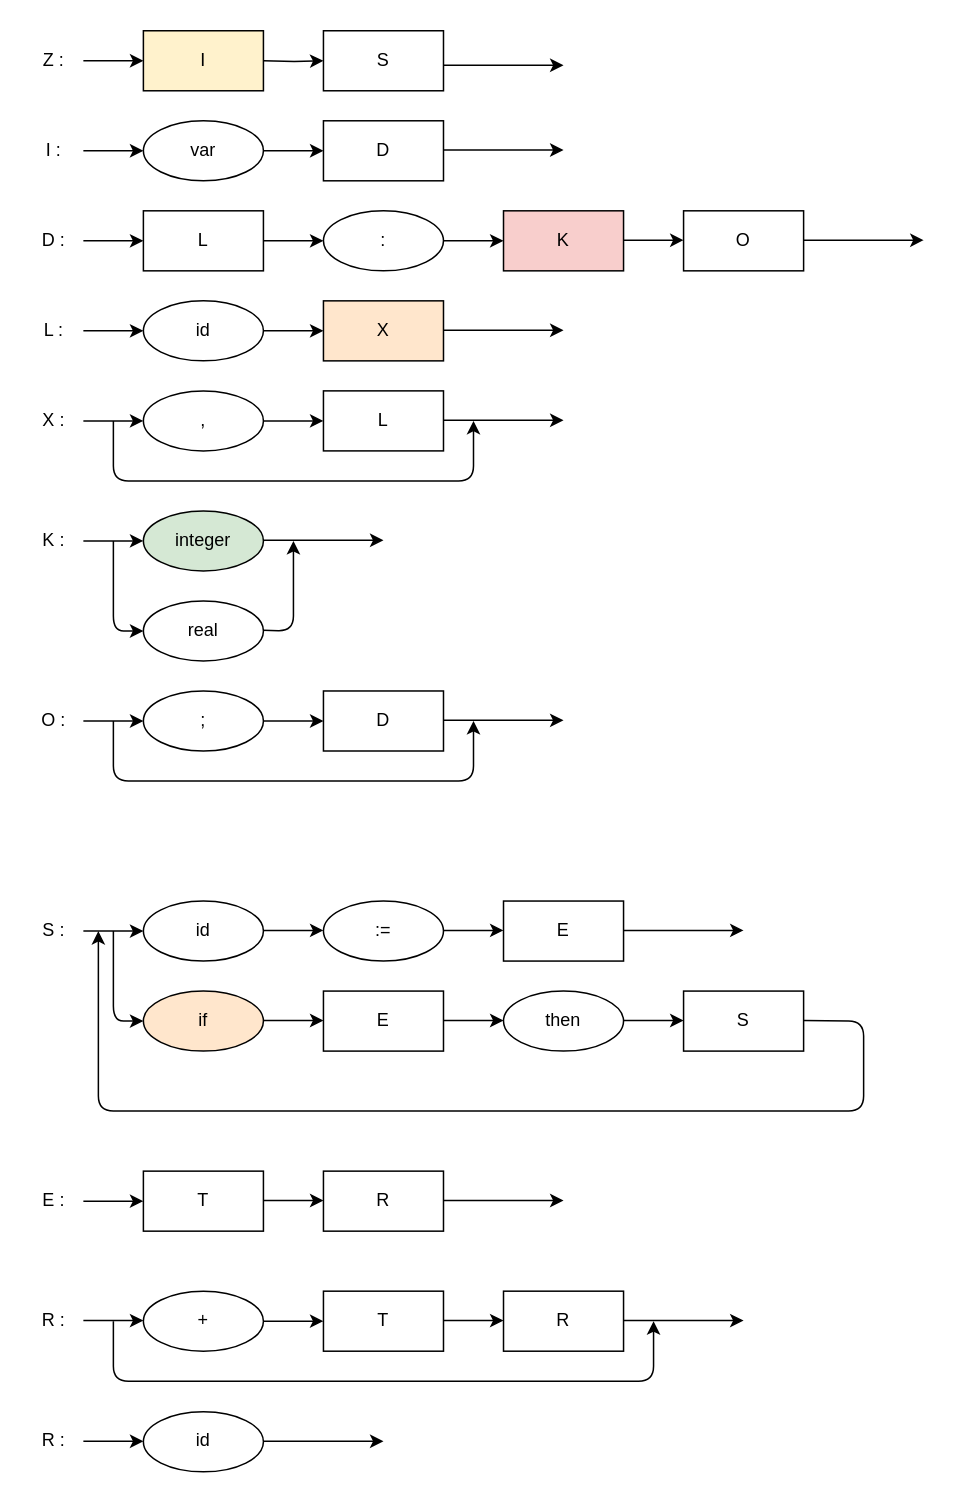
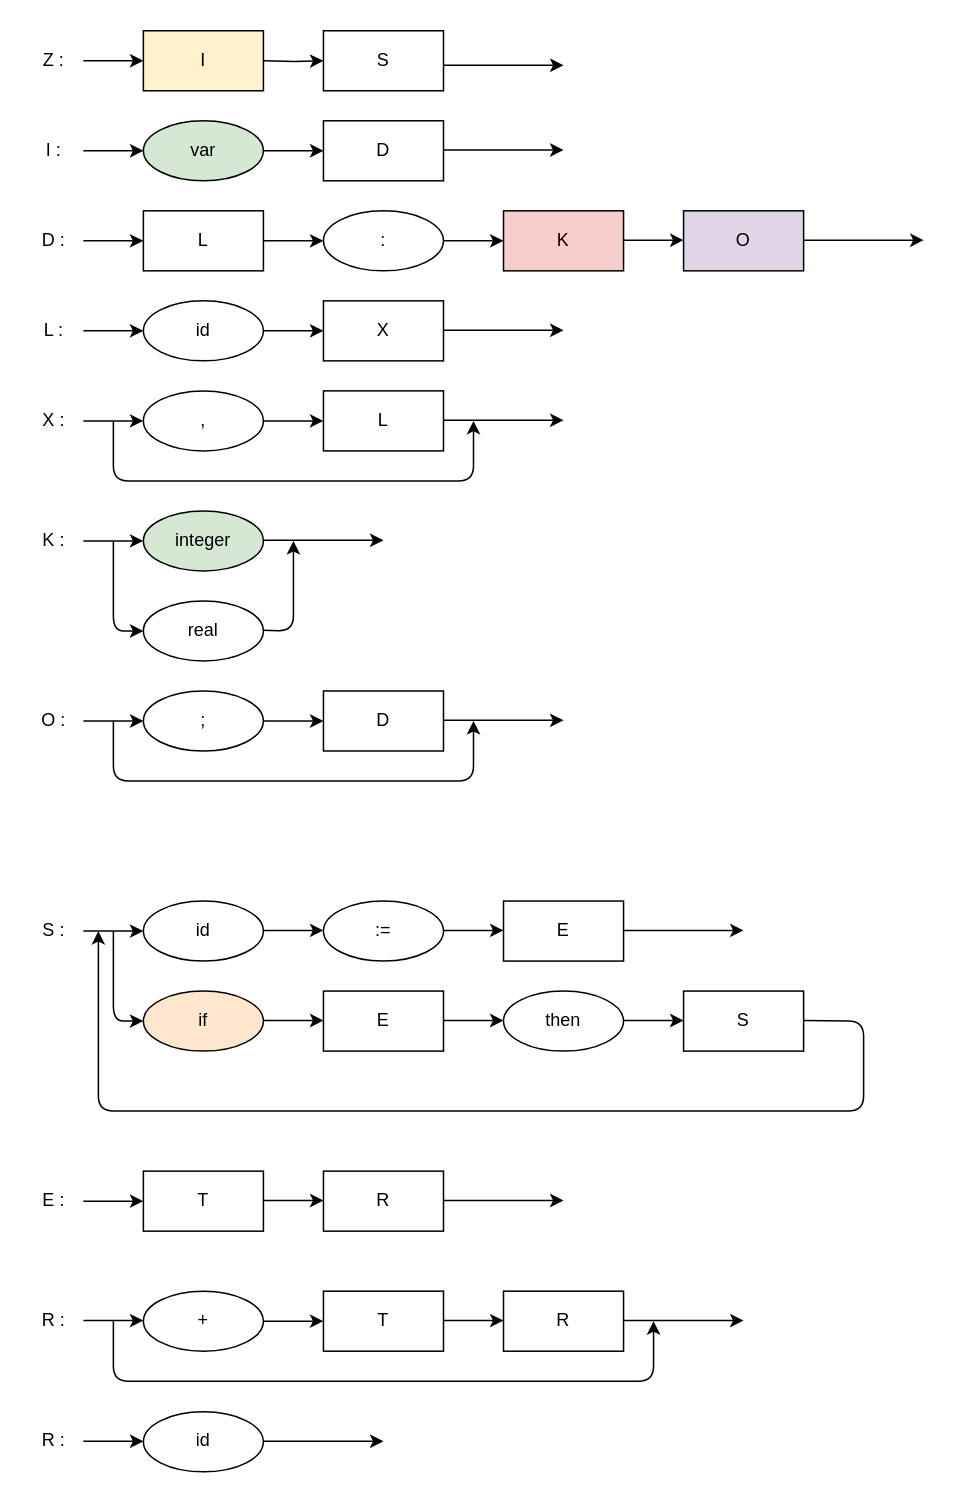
  <mxCell id="0" />
  <mxCell id="1" parent="0" />
  <mxCell id="2" value="" style="edgeStyle=orthogonalEdgeStyle;rounded=0;orthogonalLoop=1;jettySize=auto;html=1;" edge="1" parent="1"><mxGeometry relative="1" as="geometry"><mxPoint x="175" y="40" as="sourcePoint" /><mxPoint x="215" y="40" as="targetPoint" /></mxGeometry></mxCell>
  <mxCell id="3" value="" style="endArrow=classic;html=1;exitX=1;exitY=0.5;exitDx=0;exitDy=0;" edge="1" parent="1"><mxGeometry width="50" height="50" relative="1" as="geometry"><mxPoint x="295" y="43" as="sourcePoint" /><mxPoint x="375" y="43" as="targetPoint" /></mxGeometry></mxCell>
  <mxCell id="4" value="" style="endArrow=classic;html=1;" edge="1" parent="1"><mxGeometry width="50" height="50" relative="1" as="geometry"><mxPoint x="55" y="40" as="sourcePoint" /><mxPoint x="95" y="40" as="targetPoint" /></mxGeometry></mxCell>
  <mxCell id="5" value="Z :" style="text;html=1;align=center;verticalAlign=middle;resizable=0;points=[];autosize=1;" vertex="1" parent="1"><mxGeometry x="20" y="30" width="30" height="20" as="geometry" /></mxCell>
  <mxCell id="6" value="" style="endArrow=classic;html=1;" edge="1" parent="1"><mxGeometry width="50" height="50" relative="1" as="geometry"><mxPoint x="55" y="100" as="sourcePoint" /><mxPoint x="95" y="100" as="targetPoint" /></mxGeometry></mxCell>
  <mxCell id="7" value="I :" style="text;html=1;align=center;verticalAlign=middle;resizable=0;points=[];autosize=1;" vertex="1" parent="1"><mxGeometry x="20" y="90" width="30" height="20" as="geometry" /></mxCell>
  <mxCell id="8" value="I" style="rounded=0;whiteSpace=wrap;html=1;fillColor=#fff2cc;" vertex="1" parent="1"><mxGeometry x="95" y="20" width="80" height="40" as="geometry" /></mxCell>
  <mxCell id="9" value="S" style="rounded=0;whiteSpace=wrap;html=1;" vertex="1" parent="1"><mxGeometry x="215" y="20" width="80" height="40" as="geometry" /></mxCell>
- <mxCell id="10" value="var" style="ellipse;whiteSpace=wrap;html=1;" vertex="1" parent="1"><mxGeometry x="95" y="80" width="80" height="40" as="geometry" /></mxCell>
+ <mxCell id="10" value="var" style="ellipse;whiteSpace=wrap;html=1;fillColor=#d5e8d4;" vertex="1" parent="1"><mxGeometry x="95" y="80" width="80" height="40" as="geometry" /></mxCell>
  <mxCell id="11" value="" style="edgeStyle=orthogonalEdgeStyle;rounded=0;orthogonalLoop=1;jettySize=auto;html=1;entryX=0;entryY=0.5;entryDx=0;entryDy=0;exitX=1;exitY=0.5;exitDx=0;exitDy=0;" edge="1" parent="1" source="10" target="12"><mxGeometry relative="1" as="geometry"><mxPoint x="185" y="50" as="sourcePoint" /><mxPoint x="255" y="100" as="targetPoint" /></mxGeometry></mxCell>
  <mxCell id="12" value="D" style="rounded=0;whiteSpace=wrap;html=1;" vertex="1" parent="1"><mxGeometry x="215" y="80" width="80" height="40" as="geometry" /></mxCell>
  <mxCell id="13" value="" style="endArrow=classic;html=1;exitX=1;exitY=0.5;exitDx=0;exitDy=0;" edge="1" parent="1"><mxGeometry width="50" height="50" relative="1" as="geometry"><mxPoint x="295" y="99.5" as="sourcePoint" /><mxPoint x="375" y="99.5" as="targetPoint" /></mxGeometry></mxCell>
  <mxCell id="14" value="" style="endArrow=classic;html=1;exitX=1;exitY=0.5;exitDx=0;exitDy=0;" edge="1" parent="1"><mxGeometry width="50" height="50" relative="1" as="geometry"><mxPoint x="535" y="159.58" as="sourcePoint" /><mxPoint x="615" y="159.58" as="targetPoint" /></mxGeometry></mxCell>
  <mxCell id="15" value="" style="endArrow=classic;html=1;" edge="1" parent="1"><mxGeometry width="50" height="50" relative="1" as="geometry"><mxPoint x="295" y="160" as="sourcePoint" /><mxPoint x="335" y="160" as="targetPoint" /></mxGeometry></mxCell>
  <mxCell id="16" value="K" style="rounded=0;whiteSpace=wrap;html=1;fillColor=#f8cecc;" vertex="1" parent="1"><mxGeometry x="335" y="140" width="80" height="40" as="geometry" /></mxCell>
- <mxCell id="17" value="O" style="rounded=0;whiteSpace=wrap;html=1;" vertex="1" parent="1"><mxGeometry x="455" y="140" width="80" height="40" as="geometry" /></mxCell>
+ <mxCell id="17" value="O" style="rounded=0;whiteSpace=wrap;html=1;fillColor=#e1d5e7;" vertex="1" parent="1"><mxGeometry x="455" y="140" width="80" height="40" as="geometry" /></mxCell>
  <mxCell id="18" value=":" style="ellipse;whiteSpace=wrap;html=1;" vertex="1" parent="1"><mxGeometry x="215" y="140" width="80" height="40" as="geometry" /></mxCell>
  <mxCell id="19" value="L" style="rounded=0;whiteSpace=wrap;html=1;" vertex="1" parent="1"><mxGeometry x="95" y="140" width="80" height="40" as="geometry" /></mxCell>
  <mxCell id="20" value="" style="endArrow=classic;html=1;" edge="1" parent="1"><mxGeometry width="50" height="50" relative="1" as="geometry"><mxPoint x="55" y="160" as="sourcePoint" /><mxPoint x="95" y="160" as="targetPoint" /></mxGeometry></mxCell>
  <mxCell id="21" value="D :" style="text;html=1;align=center;verticalAlign=middle;resizable=0;points=[];autosize=1;" vertex="1" parent="1"><mxGeometry x="20" y="150" width="30" height="20" as="geometry" /></mxCell>
  <mxCell id="22" value="" style="endArrow=classic;html=1;" edge="1" parent="1"><mxGeometry width="50" height="50" relative="1" as="geometry"><mxPoint x="55" y="220" as="sourcePoint" /><mxPoint x="95" y="220" as="targetPoint" /></mxGeometry></mxCell>
  <mxCell id="23" value="L :" style="text;html=1;align=center;verticalAlign=middle;resizable=0;points=[];autosize=1;" vertex="1" parent="1"><mxGeometry x="20" y="210" width="30" height="20" as="geometry" /></mxCell>
  <mxCell id="24" value="id" style="ellipse;whiteSpace=wrap;html=1;" vertex="1" parent="1"><mxGeometry x="95" y="200" width="80" height="40" as="geometry" /></mxCell>
  <mxCell id="25" value="" style="edgeStyle=orthogonalEdgeStyle;rounded=0;orthogonalLoop=1;jettySize=auto;html=1;entryX=0;entryY=0.5;entryDx=0;entryDy=0;exitX=1;exitY=0.5;exitDx=0;exitDy=0;" edge="1" parent="1" source="19" target="18"><mxGeometry relative="1" as="geometry"><mxPoint x="185" y="110" as="sourcePoint" /><mxPoint x="225" y="110" as="targetPoint" /></mxGeometry></mxCell>
  <mxCell id="26" value="" style="endArrow=classic;html=1;" edge="1" parent="1"><mxGeometry width="50" height="50" relative="1" as="geometry"><mxPoint x="55" y="280" as="sourcePoint" /><mxPoint x="95" y="280" as="targetPoint" /></mxGeometry></mxCell>
  <mxCell id="27" value="X :" style="text;html=1;align=center;verticalAlign=middle;resizable=0;points=[];autosize=1;" vertex="1" parent="1"><mxGeometry x="20" y="270" width="30" height="20" as="geometry" /></mxCell>
  <mxCell id="28" value="" style="endArrow=classic;html=1;" edge="1" parent="1"><mxGeometry width="50" height="50" relative="1" as="geometry"><mxPoint x="55" y="360" as="sourcePoint" /><mxPoint x="95" y="360" as="targetPoint" /></mxGeometry></mxCell>
  <mxCell id="29" value="K :" style="text;html=1;align=center;verticalAlign=middle;resizable=0;points=[];autosize=1;" vertex="1" parent="1"><mxGeometry x="20" y="350" width="30" height="20" as="geometry" /></mxCell>
  <mxCell id="30" value="O :" style="text;html=1;align=center;verticalAlign=middle;resizable=0;points=[];autosize=1;" vertex="1" parent="1"><mxGeometry x="20" y="470" width="30" height="20" as="geometry" /></mxCell>
  <mxCell id="31" value="" style="endArrow=classic;html=1;" edge="1" parent="1"><mxGeometry width="50" height="50" relative="1" as="geometry"><mxPoint x="175" y="220" as="sourcePoint" /><mxPoint x="215" y="220" as="targetPoint" /></mxGeometry></mxCell>
- <mxCell id="32" value="X" style="rounded=0;whiteSpace=wrap;html=1;fillColor=#ffe6cc;" vertex="1" parent="1"><mxGeometry x="215" y="200" width="80" height="40" as="geometry" /></mxCell>
+ <mxCell id="32" value="X" style="rounded=0;whiteSpace=wrap;html=1;" vertex="1" parent="1"><mxGeometry x="215" y="200" width="80" height="40" as="geometry" /></mxCell>
  <mxCell id="33" value="" style="endArrow=classic;html=1;exitX=1;exitY=0.5;exitDx=0;exitDy=0;" edge="1" parent="1"><mxGeometry width="50" height="50" relative="1" as="geometry"><mxPoint x="295" y="219.58" as="sourcePoint" /><mxPoint x="375" y="219.58" as="targetPoint" /></mxGeometry></mxCell>
  <mxCell id="34" value="," style="ellipse;whiteSpace=wrap;html=1;" vertex="1" parent="1"><mxGeometry x="95" y="260" width="80" height="40" as="geometry" /></mxCell>
  <mxCell id="35" value="" style="endArrow=classic;html=1;" edge="1" parent="1"><mxGeometry width="50" height="50" relative="1" as="geometry"><mxPoint x="175" y="280" as="sourcePoint" /><mxPoint x="215" y="280" as="targetPoint" /></mxGeometry></mxCell>
  <mxCell id="36" value="L" style="rounded=0;whiteSpace=wrap;html=1;" vertex="1" parent="1"><mxGeometry x="215" y="260" width="80" height="40" as="geometry" /></mxCell>
  <mxCell id="37" value="" style="endArrow=classic;html=1;exitX=1;exitY=0.5;exitDx=0;exitDy=0;" edge="1" parent="1"><mxGeometry width="50" height="50" relative="1" as="geometry"><mxPoint x="295" y="279.58" as="sourcePoint" /><mxPoint x="375" y="279.58" as="targetPoint" /></mxGeometry></mxCell>
  <mxCell id="38" value="" style="endArrow=classic;html=1;" edge="1" parent="1"><mxGeometry width="50" height="50" relative="1" as="geometry"><mxPoint x="75" y="280" as="sourcePoint" /><mxPoint x="315" y="280" as="targetPoint" /><Array as="points"><mxPoint x="75" y="320" /><mxPoint x="315" y="320" /></Array></mxGeometry></mxCell>
  <mxCell id="39" value="integer" style="ellipse;whiteSpace=wrap;html=1;fillColor=#d5e8d4;" vertex="1" parent="1"><mxGeometry x="95" y="340" width="80" height="40" as="geometry" /></mxCell>
  <mxCell id="40" value="" style="endArrow=classic;html=1;exitX=1;exitY=0.5;exitDx=0;exitDy=0;" edge="1" parent="1"><mxGeometry width="50" height="50" relative="1" as="geometry"><mxPoint x="175" y="359.58" as="sourcePoint" /><mxPoint x="255" y="359.58" as="targetPoint" /></mxGeometry></mxCell>
  <mxCell id="41" value="real" style="ellipse;whiteSpace=wrap;html=1;" vertex="1" parent="1"><mxGeometry x="95" y="400" width="80" height="40" as="geometry" /></mxCell>
  <mxCell id="42" value="" style="endArrow=classic;html=1;entryX=0;entryY=0.5;entryDx=0;entryDy=0;" edge="1" parent="1" target="41"><mxGeometry width="50" height="50" relative="1" as="geometry"><mxPoint x="75" y="360" as="sourcePoint" /><mxPoint x="105" y="470" as="targetPoint" /><Array as="points"><mxPoint x="75" y="420" /></Array></mxGeometry></mxCell>
  <mxCell id="43" value="" style="endArrow=classic;html=1;" edge="1" parent="1"><mxGeometry width="50" height="50" relative="1" as="geometry"><mxPoint x="55" y="480" as="sourcePoint" /><mxPoint x="95" y="480" as="targetPoint" /></mxGeometry></mxCell>
  <mxCell id="44" value="" style="endArrow=classic;html=1;" edge="1" parent="1"><mxGeometry width="50" height="50" relative="1" as="geometry"><mxPoint x="175" y="419.58" as="sourcePoint" /><mxPoint x="195" y="360" as="targetPoint" /><Array as="points"><mxPoint x="195" y="420" /></Array></mxGeometry></mxCell>
  <mxCell id="45" value=";" style="ellipse;whiteSpace=wrap;html=1;" vertex="1" parent="1"><mxGeometry x="95" y="460" width="80" height="40" as="geometry" /></mxCell>
  <mxCell id="46" value="" style="endArrow=classic;html=1;exitX=1;exitY=0.5;exitDx=0;exitDy=0;" edge="1" parent="1"><mxGeometry width="50" height="50" relative="1" as="geometry"><mxPoint x="295" y="479.58" as="sourcePoint" /><mxPoint x="375" y="479.58" as="targetPoint" /></mxGeometry></mxCell>
  <mxCell id="47" value="" style="endArrow=classic;html=1;" edge="1" parent="1"><mxGeometry width="50" height="50" relative="1" as="geometry"><mxPoint x="175" y="480" as="sourcePoint" /><mxPoint x="215" y="480" as="targetPoint" /></mxGeometry></mxCell>
  <mxCell id="48" value="D" style="rounded=0;whiteSpace=wrap;html=1;" vertex="1" parent="1"><mxGeometry x="215" y="460" width="80" height="40" as="geometry" /></mxCell>
  <mxCell id="49" value="" style="endArrow=classic;html=1;" edge="1" parent="1"><mxGeometry width="50" height="50" relative="1" as="geometry"><mxPoint x="75" y="480" as="sourcePoint" /><mxPoint x="315" y="480" as="targetPoint" /><Array as="points"><mxPoint x="75" y="520" /><mxPoint x="315" y="520" /></Array></mxGeometry></mxCell>
  <mxCell id="50" value="" style="endArrow=classic;html=1;" edge="1" parent="1"><mxGeometry width="50" height="50" relative="1" as="geometry"><mxPoint x="55" y="620" as="sourcePoint" /><mxPoint x="95" y="620" as="targetPoint" /></mxGeometry></mxCell>
  <mxCell id="51" value="S :" style="text;html=1;align=center;verticalAlign=middle;resizable=0;points=[];autosize=1;" vertex="1" parent="1"><mxGeometry x="20" y="610" width="30" height="20" as="geometry" /></mxCell>
  <mxCell id="52" value="id" style="ellipse;whiteSpace=wrap;html=1;" vertex="1" parent="1"><mxGeometry x="95" y="600" width="80" height="40" as="geometry" /></mxCell>
  <mxCell id="53" value="" style="endArrow=classic;html=1;" edge="1" parent="1"><mxGeometry width="50" height="50" relative="1" as="geometry"><mxPoint x="175" y="619.58" as="sourcePoint" /><mxPoint x="215" y="619.58" as="targetPoint" /></mxGeometry></mxCell>
  <mxCell id="54" value=":=" style="ellipse;whiteSpace=wrap;html=1;" vertex="1" parent="1"><mxGeometry x="215" y="600" width="80" height="40" as="geometry" /></mxCell>
  <mxCell id="55" value="" style="endArrow=classic;html=1;" edge="1" parent="1"><mxGeometry width="50" height="50" relative="1" as="geometry"><mxPoint x="295" y="619.58" as="sourcePoint" /><mxPoint x="335" y="619.58" as="targetPoint" /></mxGeometry></mxCell>
  <mxCell id="56" value="" style="endArrow=classic;html=1;exitX=1;exitY=0.5;exitDx=0;exitDy=0;" edge="1" parent="1"><mxGeometry width="50" height="50" relative="1" as="geometry"><mxPoint x="415" y="619.58" as="sourcePoint" /><mxPoint x="495" y="619.58" as="targetPoint" /></mxGeometry></mxCell>
  <mxCell id="57" value="E" style="rounded=0;whiteSpace=wrap;html=1;" vertex="1" parent="1"><mxGeometry x="335" y="600" width="80" height="40" as="geometry" /></mxCell>
  <mxCell id="58" value="if" style="ellipse;whiteSpace=wrap;html=1;fillColor=#ffe6cc;" vertex="1" parent="1"><mxGeometry x="95" y="660" width="80" height="40" as="geometry" /></mxCell>
  <mxCell id="59" value="" style="endArrow=classic;html=1;" edge="1" parent="1"><mxGeometry width="50" height="50" relative="1" as="geometry"><mxPoint x="175" y="679.58" as="sourcePoint" /><mxPoint x="215" y="679.58" as="targetPoint" /></mxGeometry></mxCell>
  <mxCell id="60" value="E" style="rounded=0;whiteSpace=wrap;html=1;" vertex="1" parent="1"><mxGeometry x="215" y="660" width="80" height="40" as="geometry" /></mxCell>
  <mxCell id="61" value="" style="endArrow=classic;html=1;" edge="1" parent="1"><mxGeometry width="50" height="50" relative="1" as="geometry"><mxPoint x="295" y="679.58" as="sourcePoint" /><mxPoint x="335" y="679.58" as="targetPoint" /></mxGeometry></mxCell>
  <mxCell id="62" value="then" style="ellipse;whiteSpace=wrap;html=1;" vertex="1" parent="1"><mxGeometry x="335" y="660" width="80" height="40" as="geometry" /></mxCell>
  <mxCell id="63" value="" style="endArrow=classic;html=1;" edge="1" parent="1"><mxGeometry width="50" height="50" relative="1" as="geometry"><mxPoint x="415" y="679.58" as="sourcePoint" /><mxPoint x="455" y="679.58" as="targetPoint" /></mxGeometry></mxCell>
  <mxCell id="64" value="S" style="rounded=0;whiteSpace=wrap;html=1;" vertex="1" parent="1"><mxGeometry x="455" y="660" width="80" height="40" as="geometry" /></mxCell>
  <mxCell id="65" value="" style="endArrow=classic;html=1;exitX=1;exitY=0.5;exitDx=0;exitDy=0;" edge="1" parent="1"><mxGeometry width="50" height="50" relative="1" as="geometry"><mxPoint x="535" y="679.58" as="sourcePoint" /><mxPoint x="65" y="620" as="targetPoint" /><Array as="points"><mxPoint x="575" y="680" /><mxPoint x="575" y="740" /><mxPoint x="65" y="740" /></Array></mxGeometry></mxCell>
  <mxCell id="66" value="" style="endArrow=classic;html=1;entryX=0;entryY=0.5;entryDx=0;entryDy=0;" edge="1" parent="1" target="58"><mxGeometry width="50" height="50" relative="1" as="geometry"><mxPoint x="75" y="620" as="sourcePoint" /><mxPoint x="125" y="639.17" as="targetPoint" /><Array as="points"><mxPoint x="75" y="680" /></Array></mxGeometry></mxCell>
  <mxCell id="67" value="E :" style="text;html=1;align=center;verticalAlign=middle;resizable=0;points=[];autosize=1;" vertex="1" parent="1"><mxGeometry x="20" y="790" width="30" height="20" as="geometry" /></mxCell>
  <mxCell id="68" value="" style="endArrow=classic;html=1;" edge="1" parent="1"><mxGeometry width="50" height="50" relative="1" as="geometry"><mxPoint x="55" y="800" as="sourcePoint" /><mxPoint x="95" y="800" as="targetPoint" /></mxGeometry></mxCell>
  <mxCell id="69" value="T" style="rounded=0;whiteSpace=wrap;html=1;" vertex="1" parent="1"><mxGeometry x="95" y="780" width="80" height="40" as="geometry" /></mxCell>
  <mxCell id="70" value="" style="endArrow=classic;html=1;" edge="1" parent="1"><mxGeometry width="50" height="50" relative="1" as="geometry"><mxPoint x="175" y="799.58" as="sourcePoint" /><mxPoint x="215" y="799.58" as="targetPoint" /></mxGeometry></mxCell>
  <mxCell id="71" value="R" style="rounded=0;whiteSpace=wrap;html=1;" vertex="1" parent="1"><mxGeometry x="215" y="780" width="80" height="40" as="geometry" /></mxCell>
  <mxCell id="72" value="" style="endArrow=classic;html=1;" edge="1" parent="1"><mxGeometry width="50" height="50" relative="1" as="geometry"><mxPoint x="175" y="880" as="sourcePoint" /><mxPoint x="215" y="880" as="targetPoint" /></mxGeometry></mxCell>
  <mxCell id="73" value="T" style="rounded=0;whiteSpace=wrap;html=1;" vertex="1" parent="1"><mxGeometry x="215" y="860" width="80" height="40" as="geometry" /></mxCell>
  <mxCell id="74" value="" style="endArrow=classic;html=1;" edge="1" parent="1"><mxGeometry width="50" height="50" relative="1" as="geometry"><mxPoint x="295" y="879.58" as="sourcePoint" /><mxPoint x="335" y="879.58" as="targetPoint" /></mxGeometry></mxCell>
  <mxCell id="75" value="R" style="rounded=0;whiteSpace=wrap;html=1;" vertex="1" parent="1"><mxGeometry x="335" y="860" width="80" height="40" as="geometry" /></mxCell>
  <mxCell id="76" value="" style="endArrow=classic;html=1;exitX=1;exitY=0.5;exitDx=0;exitDy=0;" edge="1" parent="1"><mxGeometry width="50" height="50" relative="1" as="geometry"><mxPoint x="295" y="799.58" as="sourcePoint" /><mxPoint x="375" y="799.58" as="targetPoint" /></mxGeometry></mxCell>
  <mxCell id="77" value="" style="endArrow=classic;html=1;exitX=1;exitY=0.5;exitDx=0;exitDy=0;" edge="1" parent="1"><mxGeometry width="50" height="50" relative="1" as="geometry"><mxPoint x="415" y="879.58" as="sourcePoint" /><mxPoint x="495" y="879.58" as="targetPoint" /></mxGeometry></mxCell>
  <mxCell id="78" value="+" style="ellipse;whiteSpace=wrap;html=1;" vertex="1" parent="1"><mxGeometry x="95" y="860" width="80" height="40" as="geometry" /></mxCell>
  <mxCell id="79" value="R :" style="text;html=1;align=center;verticalAlign=middle;resizable=0;points=[];autosize=1;" vertex="1" parent="1"><mxGeometry x="20" y="870" width="30" height="20" as="geometry" /></mxCell>
  <mxCell id="80" value="" style="endArrow=classic;html=1;" edge="1" parent="1"><mxGeometry width="50" height="50" relative="1" as="geometry"><mxPoint x="55" y="879.58" as="sourcePoint" /><mxPoint x="95" y="879.58" as="targetPoint" /></mxGeometry></mxCell>
  <mxCell id="81" value="" style="endArrow=classic;html=1;" edge="1" parent="1"><mxGeometry width="50" height="50" relative="1" as="geometry"><mxPoint x="75" y="880" as="sourcePoint" /><mxPoint x="435" y="880" as="targetPoint" /><Array as="points"><mxPoint x="75" y="920" /><mxPoint x="435" y="920" /></Array></mxGeometry></mxCell>
  <mxCell id="82" value="R :" style="text;html=1;align=center;verticalAlign=middle;resizable=0;points=[];autosize=1;" vertex="1" parent="1"><mxGeometry x="20" y="950" width="30" height="20" as="geometry" /></mxCell>
  <mxCell id="83" value="" style="endArrow=classic;html=1;exitX=1;exitY=0.5;exitDx=0;exitDy=0;" edge="1" parent="1"><mxGeometry width="50" height="50" relative="1" as="geometry"><mxPoint x="175" y="960" as="sourcePoint" /><mxPoint x="255" y="960" as="targetPoint" /></mxGeometry></mxCell>
  <mxCell id="84" value="id" style="ellipse;whiteSpace=wrap;html=1;" vertex="1" parent="1"><mxGeometry x="95" y="940.42" width="80" height="40" as="geometry" /></mxCell>
  <mxCell id="85" value="" style="endArrow=classic;html=1;" edge="1" parent="1"><mxGeometry width="50" height="50" relative="1" as="geometry"><mxPoint x="55" y="960" as="sourcePoint" /><mxPoint x="95" y="960" as="targetPoint" /></mxGeometry></mxCell>
  <mxCell id="86" value="" style="endArrow=classic;html=1;" edge="1" parent="1"><mxGeometry width="50" height="50" relative="1" as="geometry"><mxPoint x="415" y="159.58" as="sourcePoint" /><mxPoint x="455" y="159.58" as="targetPoint" /></mxGeometry></mxCell>
